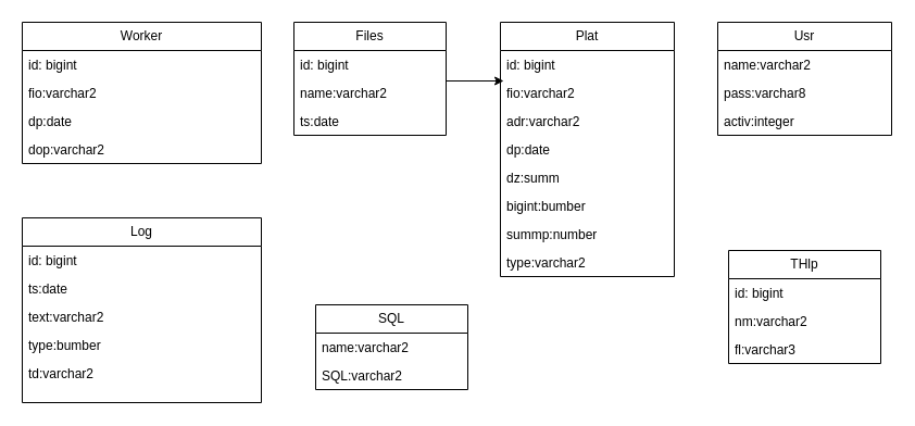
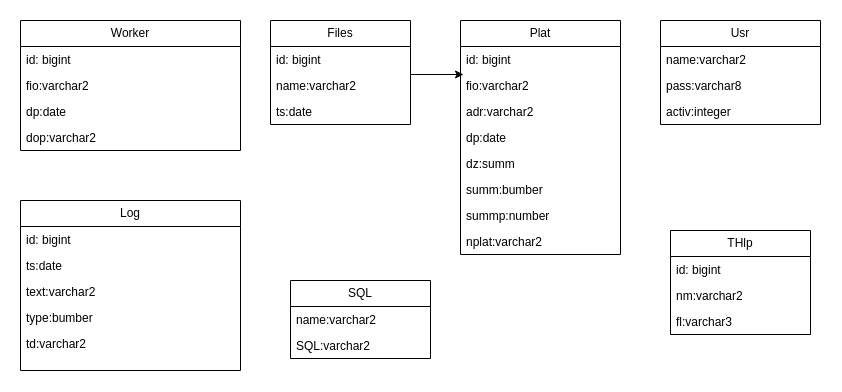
  <mxCell id="0" />
  <mxCell id="1" parent="0" />
  <mxCell id="2" value="Files" style="swimlane;fontStyle=0;childLayout=stackLayout;horizontal=1;startSize=26;fillColor=none;horizontalStack=0;resizeParent=1;resizeParentMax=0;resizeLast=0;collapsible=1;marginBottom=0;whiteSpace=wrap;html=1;" parent="1" vertex="1"><mxGeometry x="270" y="20" width="140" height="104" as="geometry"><mxRectangle x="340" y="450" width="100" height="30" as="alternateBounds" /></mxGeometry></mxCell>
  <mxCell id="3" value="id: bigint&lt;div&gt;&lt;br&gt;&lt;/div&gt;" style="text;strokeColor=none;fillColor=none;align=left;verticalAlign=top;spacingLeft=4;spacingRight=4;overflow=hidden;rotatable=0;points=[[0,0.5],[1,0.5]];portConstraint=eastwest;whiteSpace=wrap;html=1;" parent="2" vertex="1"><mxGeometry y="26" width="140" height="26" as="geometry" /></mxCell>
  <mxCell id="4" value="name:varchar2" style="text;strokeColor=none;fillColor=none;align=left;verticalAlign=top;spacingLeft=4;spacingRight=4;overflow=hidden;rotatable=0;points=[[0,0.5],[1,0.5]];portConstraint=eastwest;whiteSpace=wrap;html=1;" parent="2" vertex="1"><mxGeometry y="52" width="140" height="26" as="geometry" /></mxCell>
  <mxCell id="5" value="ts:date" style="text;strokeColor=none;fillColor=none;align=left;verticalAlign=top;spacingLeft=4;spacingRight=4;overflow=hidden;rotatable=0;points=[[0,0.5],[1,0.5]];portConstraint=eastwest;whiteSpace=wrap;html=1;" parent="2" vertex="1"><mxGeometry y="78" width="140" height="26" as="geometry" /></mxCell>
  <mxCell id="6" value="Plat" style="swimlane;fontStyle=0;childLayout=stackLayout;horizontal=1;startSize=26;fillColor=none;horizontalStack=0;resizeParent=1;resizeParentMax=0;resizeLast=0;collapsible=1;marginBottom=0;whiteSpace=wrap;html=1;" parent="1" vertex="1"><mxGeometry x="460" y="20" width="160" height="234" as="geometry"><mxRectangle x="340" y="450" width="100" height="30" as="alternateBounds" /></mxGeometry></mxCell>
  <mxCell id="7" value="id: bigint&lt;div&gt;&lt;br&gt;&lt;/div&gt;" style="text;strokeColor=none;fillColor=none;align=left;verticalAlign=top;spacingLeft=4;spacingRight=4;overflow=hidden;rotatable=0;points=[[0,0.5],[1,0.5]];portConstraint=eastwest;whiteSpace=wrap;html=1;" parent="6" vertex="1"><mxGeometry y="26" width="160" height="26" as="geometry" /></mxCell>
  <mxCell id="8" value="fio:varchar2" style="text;strokeColor=none;fillColor=none;align=left;verticalAlign=top;spacingLeft=4;spacingRight=4;overflow=hidden;rotatable=0;points=[[0,0.5],[1,0.5]];portConstraint=eastwest;whiteSpace=wrap;html=1;" parent="6" vertex="1"><mxGeometry y="52" width="160" height="26" as="geometry" /></mxCell>
  <mxCell id="9" value="adr:varchar2" style="text;strokeColor=none;fillColor=none;align=left;verticalAlign=top;spacingLeft=4;spacingRight=4;overflow=hidden;rotatable=0;points=[[0,0.5],[1,0.5]];portConstraint=eastwest;whiteSpace=wrap;html=1;" parent="6" vertex="1"><mxGeometry y="78" width="160" height="26" as="geometry" /></mxCell>
  <mxCell id="10" value="dp:date" style="text;strokeColor=none;fillColor=none;align=left;verticalAlign=top;spacingLeft=4;spacingRight=4;overflow=hidden;rotatable=0;points=[[0,0.5],[1,0.5]];portConstraint=eastwest;whiteSpace=wrap;html=1;" parent="6" vertex="1"><mxGeometry y="104" width="160" height="26" as="geometry" /></mxCell>
  <mxCell id="11" value="dz:summ" style="text;strokeColor=none;fillColor=none;align=left;verticalAlign=top;spacingLeft=4;spacingRight=4;overflow=hidden;rotatable=0;points=[[0,0.5],[1,0.5]];portConstraint=eastwest;whiteSpace=wrap;html=1;" parent="6" vertex="1"><mxGeometry y="130" width="160" height="26" as="geometry" /></mxCell>
- <mxCell id="12" value="bigint:bumber" style="text;strokeColor=none;fillColor=none;align=left;verticalAlign=top;spacingLeft=4;spacingRight=4;overflow=hidden;rotatable=0;points=[[0,0.5],[1,0.5]];portConstraint=eastwest;whiteSpace=wrap;html=1;" parent="6" vertex="1"><mxGeometry y="156" width="160" height="26" as="geometry" /></mxCell>
+ <mxCell id="12" value="summ:bumber" style="text;strokeColor=none;fillColor=none;align=left;verticalAlign=top;spacingLeft=4;spacingRight=4;overflow=hidden;rotatable=0;points=[[0,0.5],[1,0.5]];portConstraint=eastwest;whiteSpace=wrap;html=1;" parent="6" vertex="1"><mxGeometry y="156" width="160" height="26" as="geometry" /></mxCell>
  <mxCell id="13" value="summp:number" style="text;strokeColor=none;fillColor=none;align=left;verticalAlign=top;spacingLeft=4;spacingRight=4;overflow=hidden;rotatable=0;points=[[0,0.5],[1,0.5]];portConstraint=eastwest;whiteSpace=wrap;html=1;" parent="6" vertex="1"><mxGeometry y="182" width="160" height="26" as="geometry" /></mxCell>
- <mxCell id="14" value="type:varchar2" style="text;strokeColor=none;fillColor=none;align=left;verticalAlign=top;spacingLeft=4;spacingRight=4;overflow=hidden;rotatable=0;points=[[0,0.5],[1,0.5]];portConstraint=eastwest;whiteSpace=wrap;html=1;" parent="6" vertex="1"><mxGeometry y="208" width="160" height="26" as="geometry" /></mxCell>
+ <mxCell id="14" value="nplat:varchar2" style="text;strokeColor=none;fillColor=none;align=left;verticalAlign=top;spacingLeft=4;spacingRight=4;overflow=hidden;rotatable=0;points=[[0,0.5],[1,0.5]];portConstraint=eastwest;whiteSpace=wrap;html=1;" parent="6" vertex="1"><mxGeometry y="208" width="160" height="26" as="geometry" /></mxCell>
  <mxCell id="15" value="Worker" style="swimlane;fontStyle=0;childLayout=stackLayout;horizontal=1;startSize=26;fillColor=none;horizontalStack=0;resizeParent=1;resizeParentMax=0;resizeLast=0;collapsible=1;marginBottom=0;whiteSpace=wrap;html=1;" parent="1" vertex="1"><mxGeometry x="20" y="20" width="220" height="130" as="geometry"><mxRectangle x="340" y="450" width="100" height="30" as="alternateBounds" /></mxGeometry></mxCell>
  <mxCell id="16" value="id: bigint&lt;div&gt;&lt;br&gt;&lt;/div&gt;" style="text;strokeColor=none;fillColor=none;align=left;verticalAlign=top;spacingLeft=4;spacingRight=4;overflow=hidden;rotatable=0;points=[[0,0.5],[1,0.5]];portConstraint=eastwest;whiteSpace=wrap;html=1;" parent="15" vertex="1"><mxGeometry y="26" width="220" height="26" as="geometry" /></mxCell>
  <mxCell id="17" value="fio:varchar2" style="text;strokeColor=none;fillColor=none;align=left;verticalAlign=top;spacingLeft=4;spacingRight=4;overflow=hidden;rotatable=0;points=[[0,0.5],[1,0.5]];portConstraint=eastwest;whiteSpace=wrap;html=1;" parent="15" vertex="1"><mxGeometry y="52" width="220" height="26" as="geometry" /></mxCell>
  <mxCell id="18" value="dp:date" style="text;strokeColor=none;fillColor=none;align=left;verticalAlign=top;spacingLeft=4;spacingRight=4;overflow=hidden;rotatable=0;points=[[0,0.5],[1,0.5]];portConstraint=eastwest;whiteSpace=wrap;html=1;" parent="15" vertex="1"><mxGeometry y="78" width="220" height="26" as="geometry" /></mxCell>
  <mxCell id="19" value="dop:varchar2" style="text;strokeColor=none;fillColor=none;align=left;verticalAlign=top;spacingLeft=4;spacingRight=4;overflow=hidden;rotatable=0;points=[[0,0.5],[1,0.5]];portConstraint=eastwest;whiteSpace=wrap;html=1;" parent="15" vertex="1"><mxGeometry y="104" width="220" height="26" as="geometry" /></mxCell>
  <mxCell id="20" value="Usr" style="swimlane;fontStyle=0;childLayout=stackLayout;horizontal=1;startSize=26;fillColor=none;horizontalStack=0;resizeParent=1;resizeParentMax=0;resizeLast=0;collapsible=1;marginBottom=0;whiteSpace=wrap;html=1;" parent="1" vertex="1"><mxGeometry x="660" y="20" width="160" height="104" as="geometry"><mxRectangle x="340" y="450" width="100" height="30" as="alternateBounds" /></mxGeometry></mxCell>
  <mxCell id="21" value="name:varchar2" style="text;strokeColor=none;fillColor=none;align=left;verticalAlign=top;spacingLeft=4;spacingRight=4;overflow=hidden;rotatable=0;points=[[0,0.5],[1,0.5]];portConstraint=eastwest;whiteSpace=wrap;html=1;" parent="20" vertex="1"><mxGeometry y="26" width="160" height="26" as="geometry" /></mxCell>
  <mxCell id="22" value="pass:varchar8" style="text;strokeColor=none;fillColor=none;align=left;verticalAlign=top;spacingLeft=4;spacingRight=4;overflow=hidden;rotatable=0;points=[[0,0.5],[1,0.5]];portConstraint=eastwest;whiteSpace=wrap;html=1;" parent="20" vertex="1"><mxGeometry y="52" width="160" height="26" as="geometry" /></mxCell>
  <mxCell id="23" value="activ:integer" style="text;strokeColor=none;fillColor=none;align=left;verticalAlign=top;spacingLeft=4;spacingRight=4;overflow=hidden;rotatable=0;points=[[0,0.5],[1,0.5]];portConstraint=eastwest;whiteSpace=wrap;html=1;" parent="20" vertex="1"><mxGeometry y="78" width="160" height="26" as="geometry" /></mxCell>
  <mxCell id="24" value="Log" style="swimlane;fontStyle=0;childLayout=stackLayout;horizontal=1;startSize=26;fillColor=none;horizontalStack=0;resizeParent=1;resizeParentMax=0;resizeLast=0;collapsible=1;marginBottom=0;whiteSpace=wrap;html=1;" vertex="1" parent="1"><mxGeometry x="20" y="200" width="220" height="170" as="geometry"><mxRectangle x="340" y="450" width="100" height="30" as="alternateBounds" /></mxGeometry></mxCell>
  <mxCell id="25" value="id: bigint&lt;div&gt;&lt;br&gt;&lt;/div&gt;" style="text;strokeColor=none;fillColor=none;align=left;verticalAlign=top;spacingLeft=4;spacingRight=4;overflow=hidden;rotatable=0;points=[[0,0.5],[1,0.5]];portConstraint=eastwest;whiteSpace=wrap;html=1;" vertex="1" parent="24"><mxGeometry y="26" width="220" height="26" as="geometry" /></mxCell>
  <mxCell id="26" value="ts:date" style="text;strokeColor=none;fillColor=none;align=left;verticalAlign=top;spacingLeft=4;spacingRight=4;overflow=hidden;rotatable=0;points=[[0,0.5],[1,0.5]];portConstraint=eastwest;whiteSpace=wrap;html=1;" vertex="1" parent="24"><mxGeometry y="52" width="220" height="26" as="geometry" /></mxCell>
  <mxCell id="27" value="text:varchar2" style="text;strokeColor=none;fillColor=none;align=left;verticalAlign=top;spacingLeft=4;spacingRight=4;overflow=hidden;rotatable=0;points=[[0,0.5],[1,0.5]];portConstraint=eastwest;whiteSpace=wrap;html=1;" vertex="1" parent="24"><mxGeometry y="78" width="220" height="26" as="geometry" /></mxCell>
  <mxCell id="28" value="type:bumber" style="text;strokeColor=none;fillColor=none;align=left;verticalAlign=top;spacingLeft=4;spacingRight=4;overflow=hidden;rotatable=0;points=[[0,0.5],[1,0.5]];portConstraint=eastwest;whiteSpace=wrap;html=1;" vertex="1" parent="24"><mxGeometry y="104" width="220" height="26" as="geometry" /></mxCell>
  <mxCell id="29" value="td:varchar2" style="text;strokeColor=none;fillColor=none;align=left;verticalAlign=top;spacingLeft=4;spacingRight=4;overflow=hidden;rotatable=0;points=[[0,0.5],[1,0.5]];portConstraint=eastwest;whiteSpace=wrap;html=1;" vertex="1" parent="24"><mxGeometry y="130" width="220" height="40" as="geometry" /></mxCell>
  <mxCell id="30" value="SQL" style="swimlane;fontStyle=0;childLayout=stackLayout;horizontal=1;startSize=26;fillColor=none;horizontalStack=0;resizeParent=1;resizeParentMax=0;resizeLast=0;collapsible=1;marginBottom=0;whiteSpace=wrap;html=1;" vertex="1" parent="1"><mxGeometry x="290" y="280" width="140" height="78" as="geometry"><mxRectangle x="340" y="450" width="100" height="30" as="alternateBounds" /></mxGeometry></mxCell>
  <mxCell id="31" value="&lt;div&gt;name:varchar2&lt;/div&gt;" style="text;strokeColor=none;fillColor=none;align=left;verticalAlign=top;spacingLeft=4;spacingRight=4;overflow=hidden;rotatable=0;points=[[0,0.5],[1,0.5]];portConstraint=eastwest;whiteSpace=wrap;html=1;" vertex="1" parent="30"><mxGeometry y="26" width="140" height="26" as="geometry" /></mxCell>
  <mxCell id="32" value="SQL:varchar2" style="text;strokeColor=none;fillColor=none;align=left;verticalAlign=top;spacingLeft=4;spacingRight=4;overflow=hidden;rotatable=0;points=[[0,0.5],[1,0.5]];portConstraint=eastwest;whiteSpace=wrap;html=1;" vertex="1" parent="30"><mxGeometry y="52" width="140" height="26" as="geometry" /></mxCell>
  <mxCell id="33" value="THlp" style="swimlane;fontStyle=0;childLayout=stackLayout;horizontal=1;startSize=26;fillColor=none;horizontalStack=0;resizeParent=1;resizeParentMax=0;resizeLast=0;collapsible=1;marginBottom=0;whiteSpace=wrap;html=1;" vertex="1" parent="1"><mxGeometry x="670" y="230" width="140" height="104" as="geometry"><mxRectangle x="340" y="450" width="100" height="30" as="alternateBounds" /></mxGeometry></mxCell>
  <mxCell id="34" value="id: bigint&lt;div&gt;&lt;br&gt;&lt;/div&gt;" style="text;strokeColor=none;fillColor=none;align=left;verticalAlign=top;spacingLeft=4;spacingRight=4;overflow=hidden;rotatable=0;points=[[0,0.5],[1,0.5]];portConstraint=eastwest;whiteSpace=wrap;html=1;" vertex="1" parent="33"><mxGeometry y="26" width="140" height="26" as="geometry" /></mxCell>
  <mxCell id="35" value="nm:varchar2" style="text;strokeColor=none;fillColor=none;align=left;verticalAlign=top;spacingLeft=4;spacingRight=4;overflow=hidden;rotatable=0;points=[[0,0.5],[1,0.5]];portConstraint=eastwest;whiteSpace=wrap;html=1;" vertex="1" parent="33"><mxGeometry y="52" width="140" height="26" as="geometry" /></mxCell>
  <mxCell id="36" value="fl:varchar3" style="text;strokeColor=none;fillColor=none;align=left;verticalAlign=top;spacingLeft=4;spacingRight=4;overflow=hidden;rotatable=0;points=[[0,0.5],[1,0.5]];portConstraint=eastwest;whiteSpace=wrap;html=1;" vertex="1" parent="33"><mxGeometry y="78" width="140" height="26" as="geometry" /></mxCell>
  <mxCell id="37" value="" style="endArrow=classic;html=1;rounded=0;entryX=0.019;entryY=0.077;entryDx=0;entryDy=0;entryPerimeter=0;" edge="1" parent="1" target="8"><mxGeometry width="50" height="50" relative="1" as="geometry"><mxPoint x="410" y="74" as="sourcePoint" /><mxPoint x="450" y="50" as="targetPoint" /></mxGeometry></mxCell>
